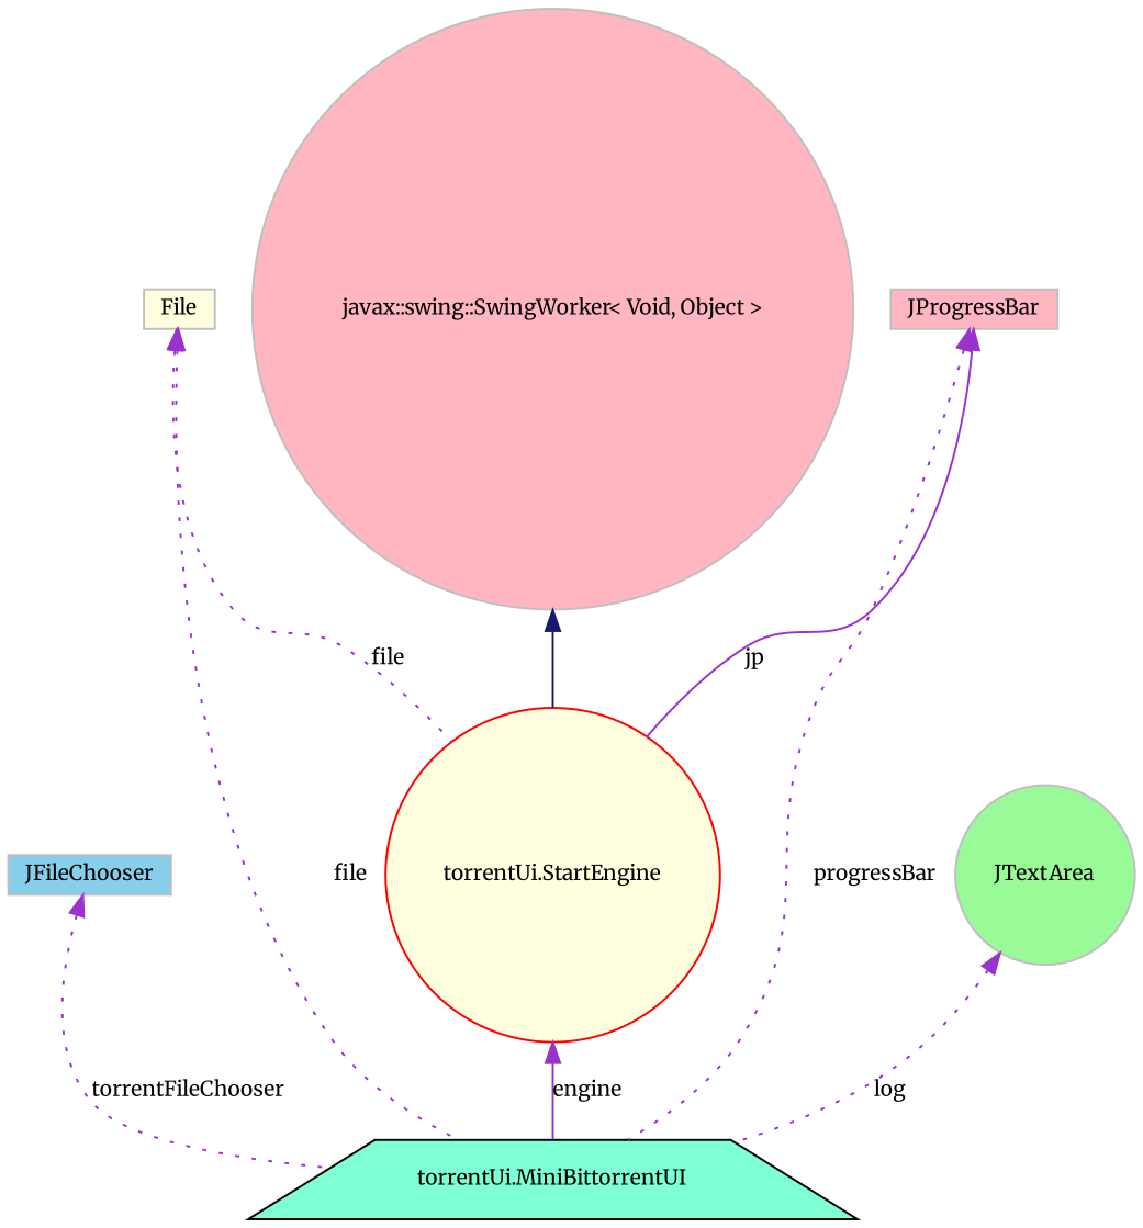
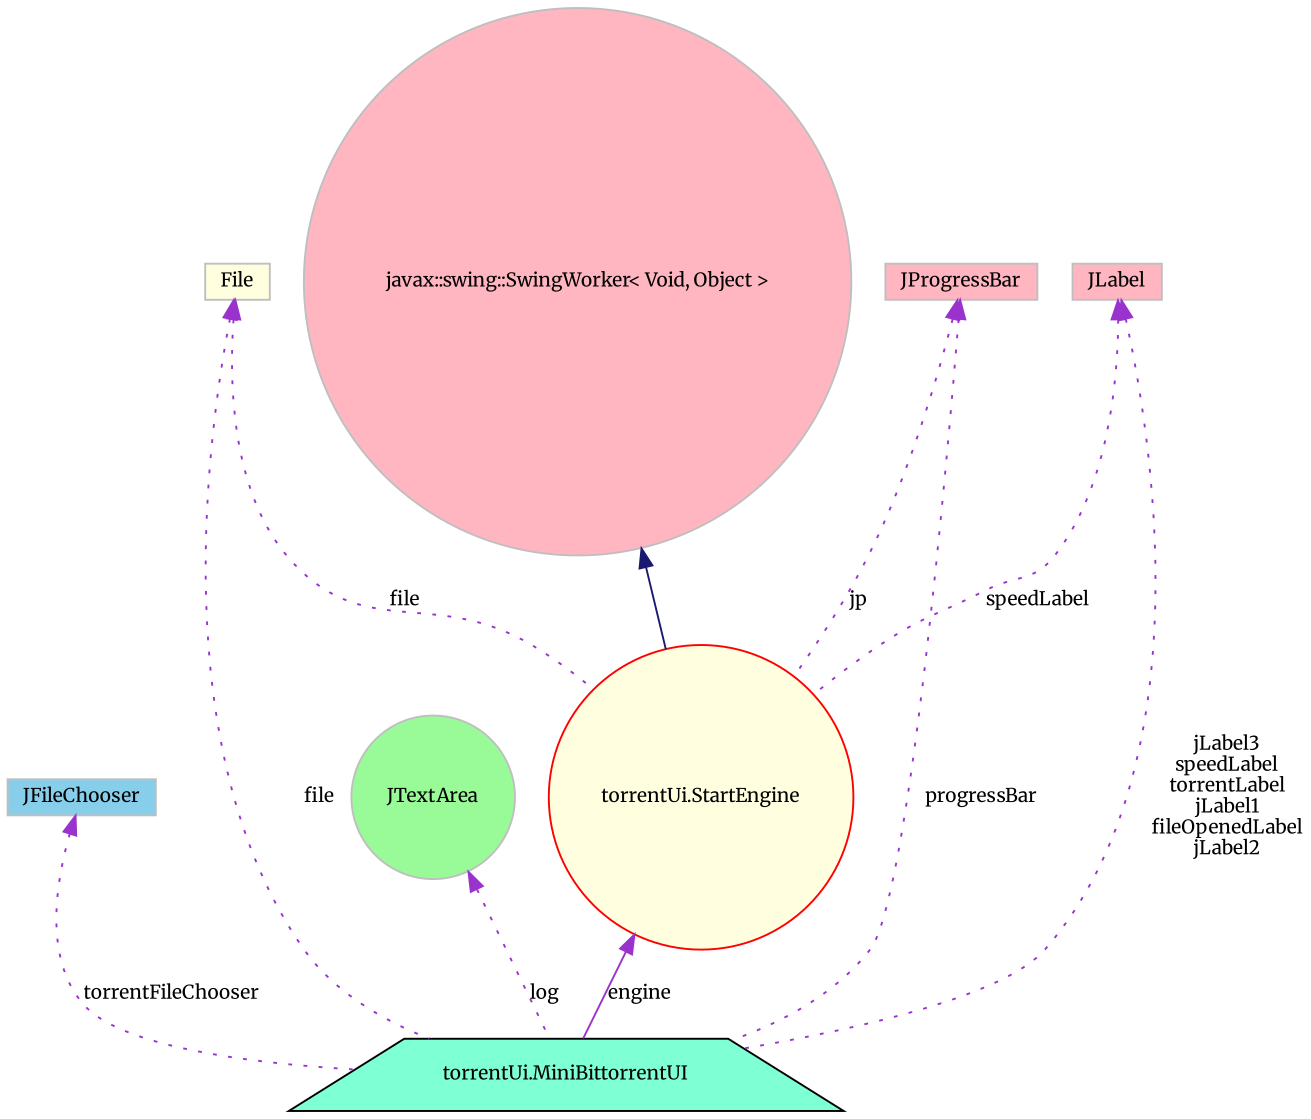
  digraph {
    fontname=Merriweather
    node [color=grey75 fillcolor=lightpink fontname=Merriweather fontsize=10 shape=box style=filled]
    edge [color=darkorchid3 dir=back fontname=Merriweather fontsize=10 labelfontname=FreeSans labelfontsize=10 style=dotted]
    n1 [color=black fillcolor=aquamarine fontcolor=black height=0.2 label="torrentUi.MiniBittorrentUI" shape=trapezium width=0.4]
    n2 [fillcolor=skyblue height=0.2 label=JFileChooser width=0.4]
    n3 [color=red fillcolor=lightyellow height=0.2 label="torrentUi.StartEngine" shape=circle width=0.4]
    n4 [height=0.2 label="javax::swing::SwingWorker\< Void, Object \>" shape=circle width=0.4]
    n5 [fillcolor=palegreen height=0.2 label=JTextArea shape=circle width=0.4]
    n6 [fillcolor=lightyellow height=0.2 label=File width=0.4]
+   n7 [height=0.2 label=JLabel width=0.4]
    n8 [height=0.2 label=JProgressBar width=0.4]
    n2 -> n1 [label=torrentFileChooser]
    n3 -> n1 [label=engine style=solid]
    n4 -> n3 [color=midnightblue style=solid]
    n5 -> n1 [label=log]
    n6 -> n1 [label=file]
    n6 -> n3 [label=file]
+   n7 -> n1 [label="jLabel3\nspeedLabel\ntorrentLabel\njLabel1\nfileOpenedLabel\njLabel2"]
+   n7 -> n3 [label=speedLabel]
    n8 -> n1 [label=progressBar]
-   n8 -> n3 [label=jp style=solid]
+   n8 -> n3 [label=jp]
  }
